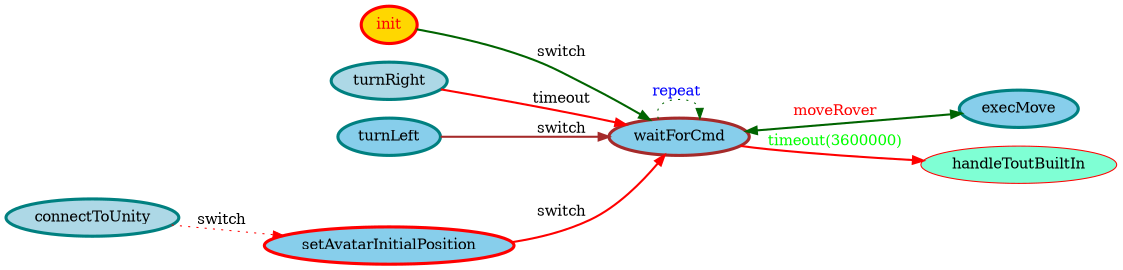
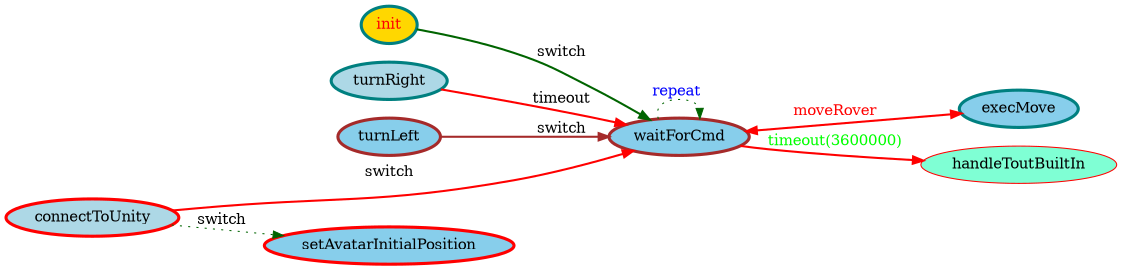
  digraph {
    rankdir=LR
    node [color=teal fillcolor=skyblue fontcolor=black penwidth=3 style=filled]
    edge [color=darkgreen fontcolor=black style=bold]
-   init [color=red fillcolor=gold fontcolor=red]
+   init [fillcolor=gold fontcolor=red]
    waitForCmd [color=brown]
    execMove
    handleToutBuiltIn [color=red fillcolor=aquamarine fontcolor="" penwidth=""]
    turnRight [fillcolor=lightblue]
-   turnLeft
+   turnLeft [color=brown]
    setAvatarInitialPosition [color=red]
-   connectToUnity [fillcolor=lightblue]
+   connectToUnity [color=red fillcolor=lightblue]
    init -> waitForCmd [label=switch]
    waitForCmd -> waitForCmd [fontcolor=blue label="repeat " style=dotted]
-   waitForCmd -> execMove [dir=both fontcolor=red label=moveRover]
+   waitForCmd -> execMove [color=red dir=both fontcolor=red label=moveRover]
    waitForCmd -> handleToutBuiltIn [color=red fontcolor=green label="timeout(3600000)"]
    turnRight -> waitForCmd [color=red label=timeout]
    turnLeft -> waitForCmd [color=brown label=switch]
-   setAvatarInitialPosition -> waitForCmd [color=red label=switch]
-   connectToUnity -> setAvatarInitialPosition [color=red label=switch style=dotted]
+   connectToUnity -> waitForCmd [color=red label=switch]
+   connectToUnity -> setAvatarInitialPosition [label=switch style=dotted]
  }
